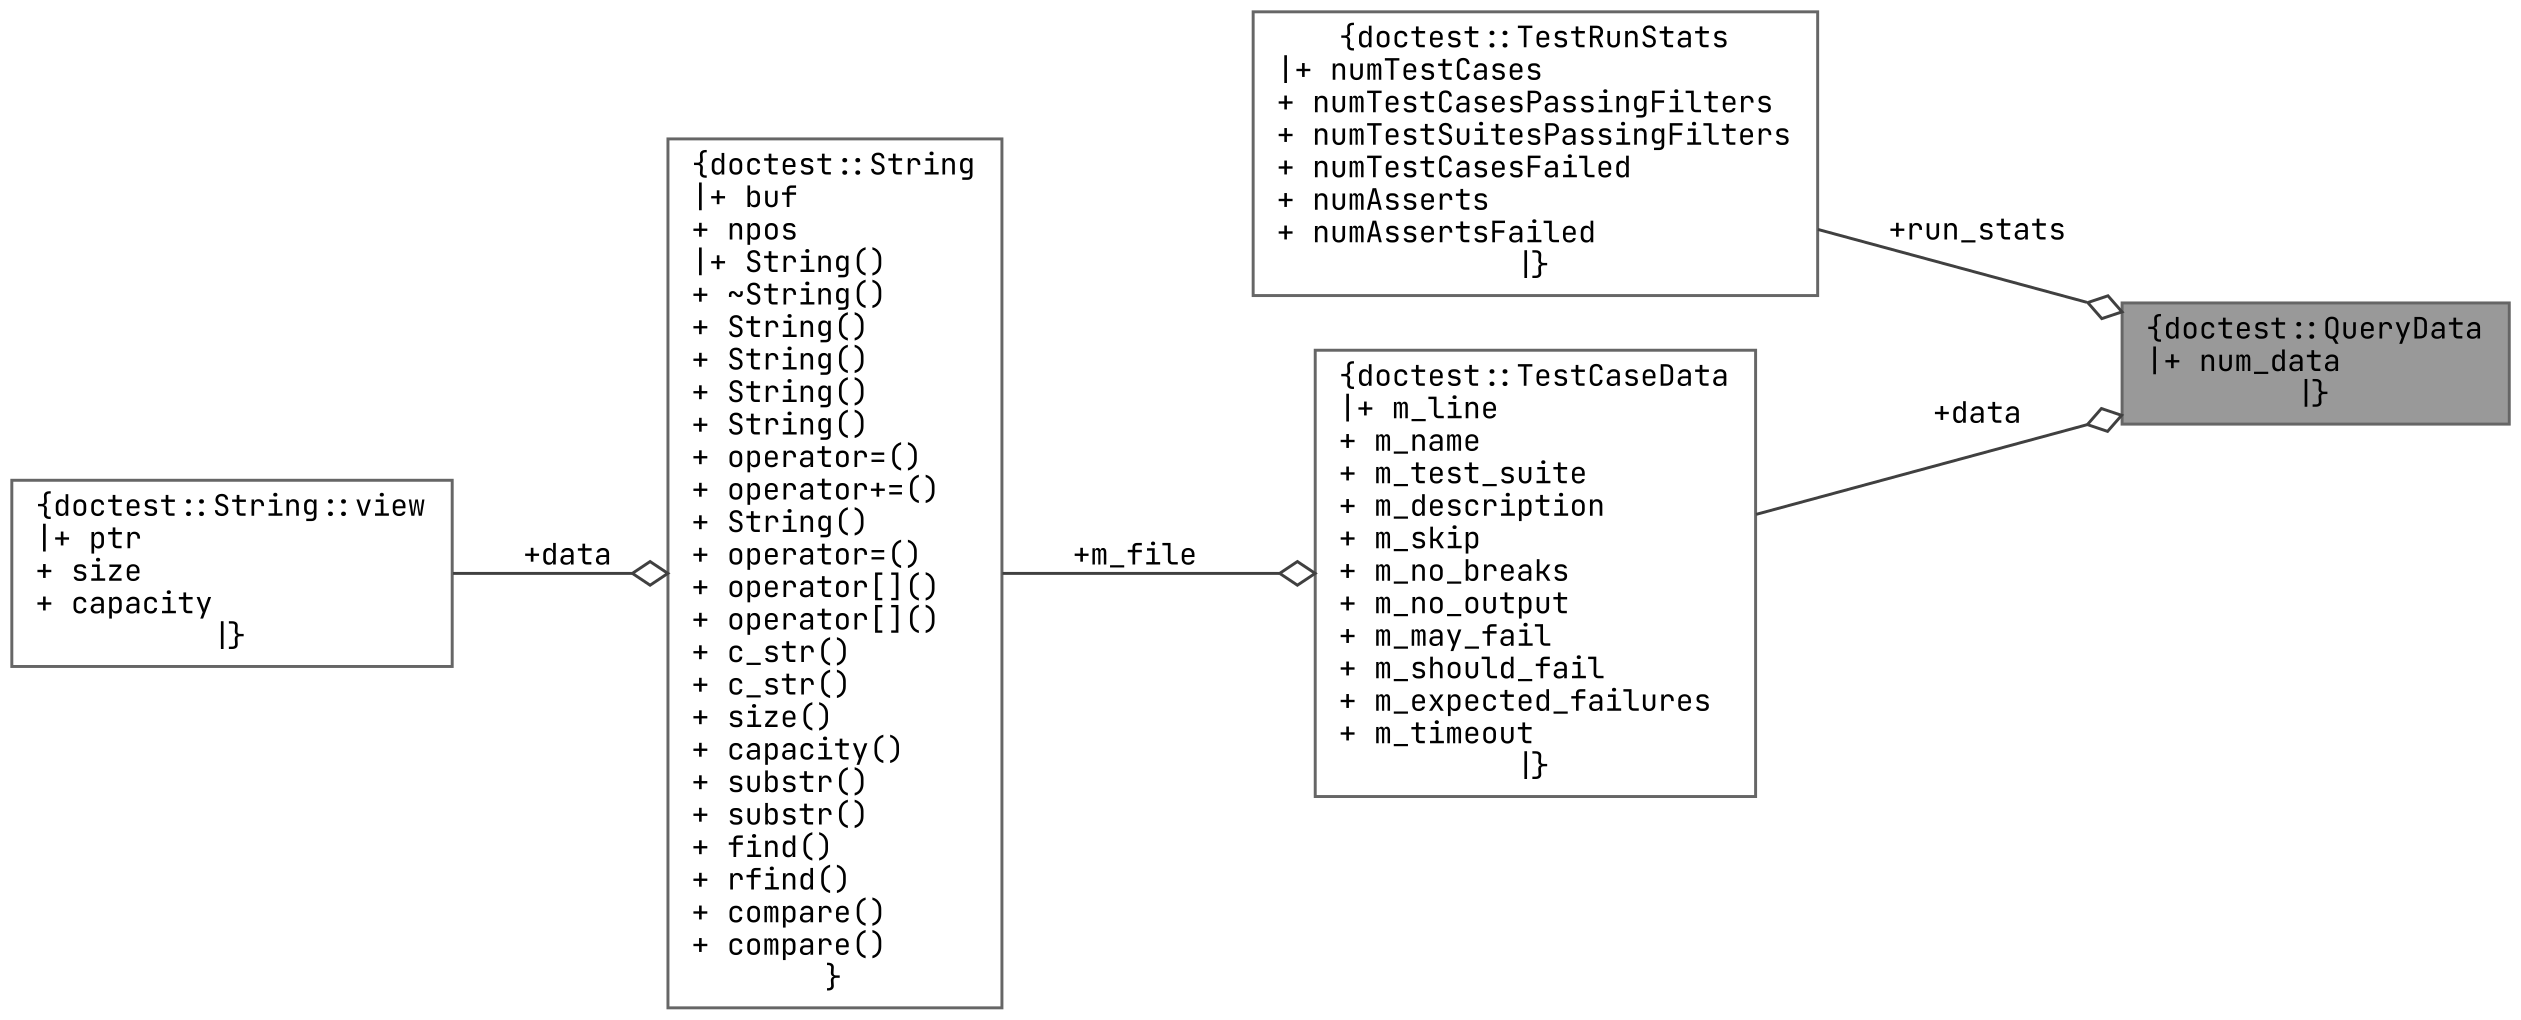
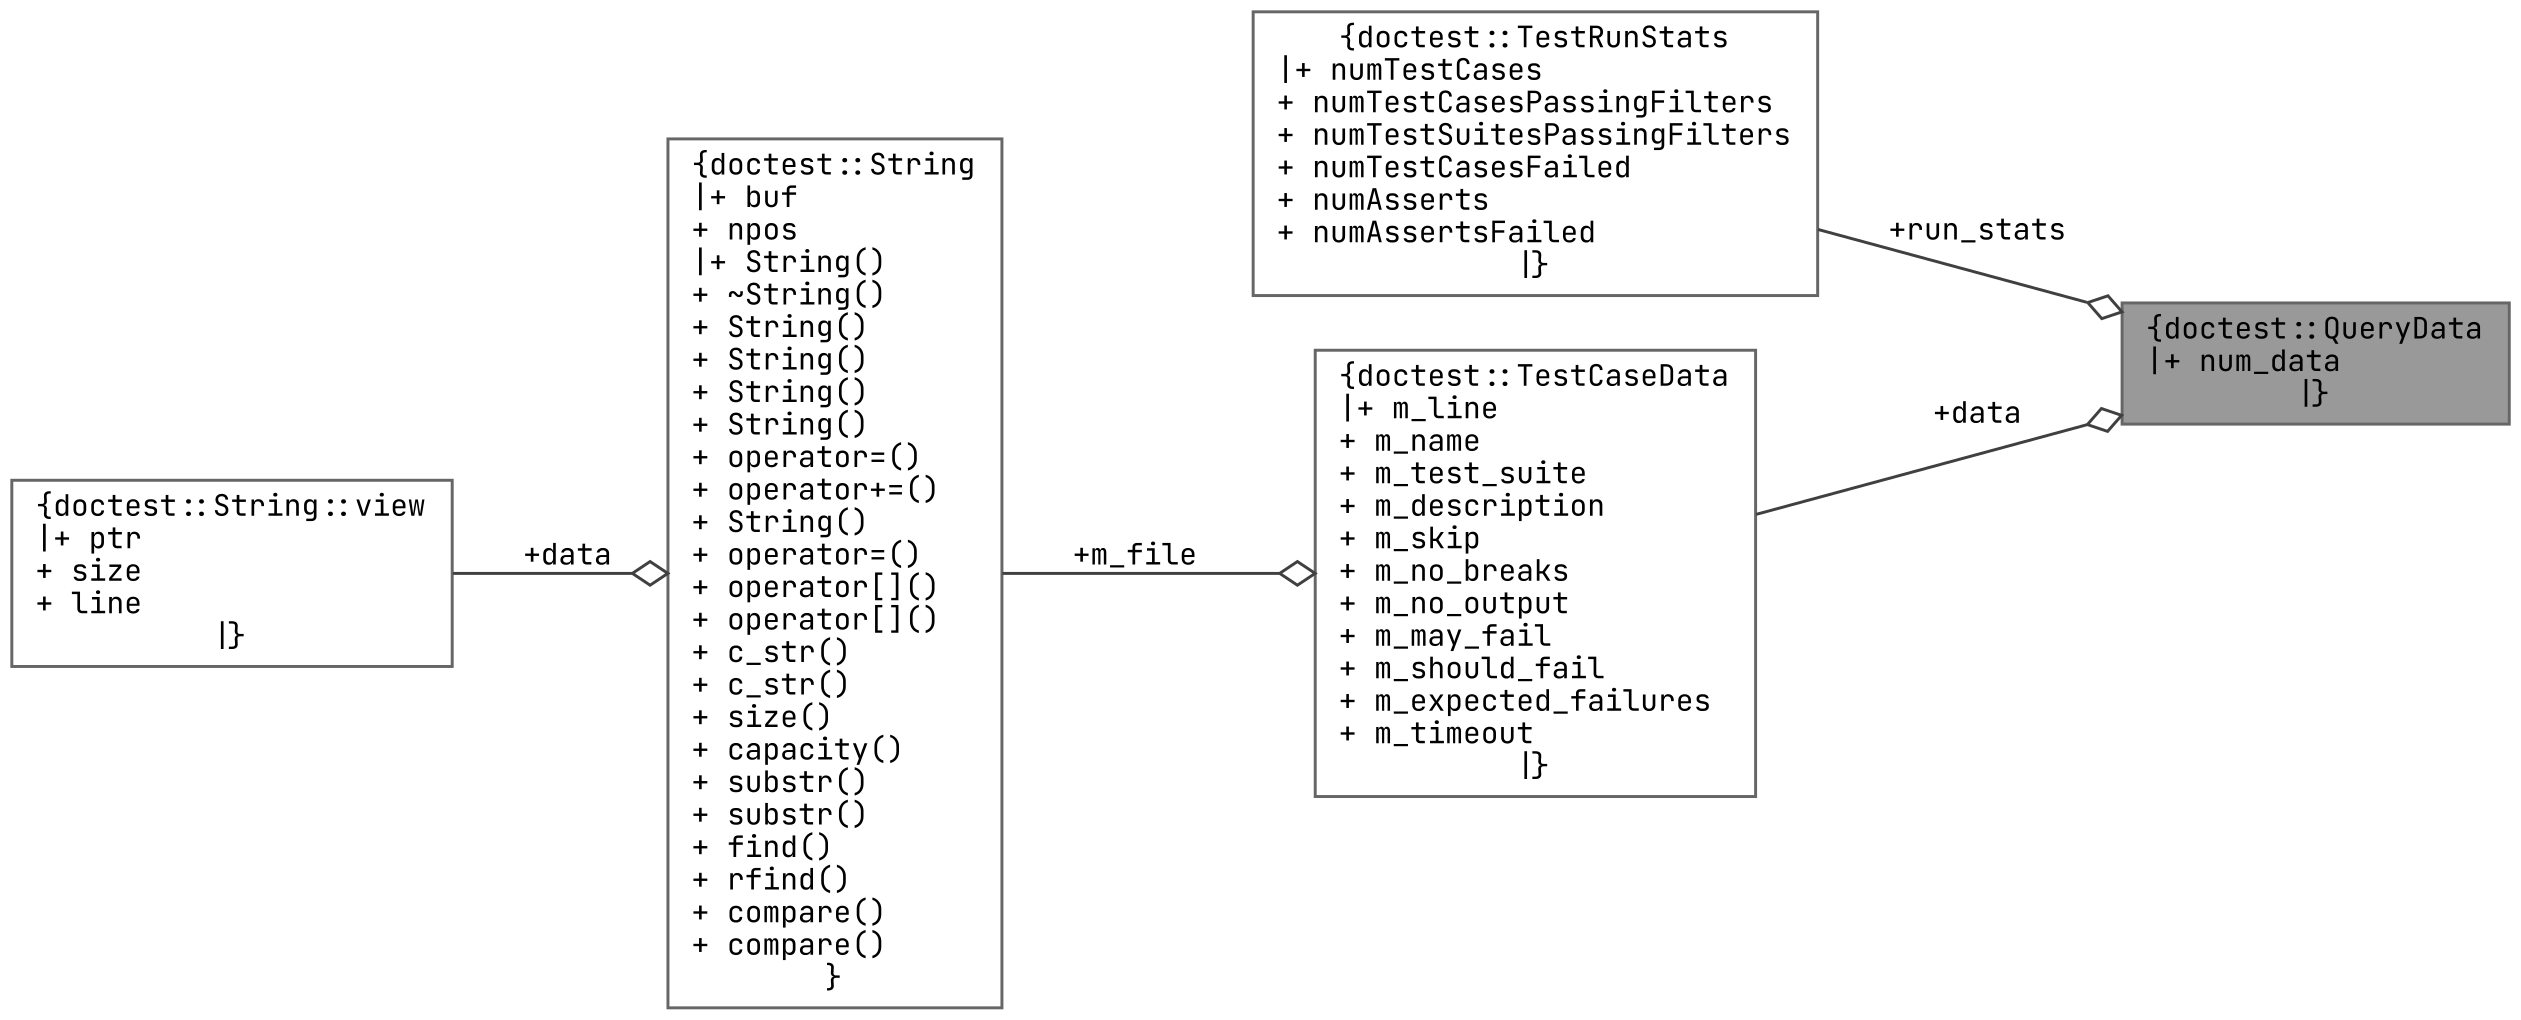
  digraph {
    rankdir=LR
    fontname="JetBrains Mono"
    node [color=gray40 fillcolor=white fontname="JetBrains Mono" fontsize=10 shape=box style=filled]
    edge [arrowhead=odiamond color=grey25 fontname="JetBrains Mono" fontsize=10 labelfontname=Helvetica labelfontsize=10 style=solid]
    n1 [fillcolor=grey60 fontcolor=black height=0.2 label="{doctest::QueryData\n|+ num_data\l|}" width=0.4]
    n2 [height=0.2 label="{doctest::TestRunStats\n|+ numTestCases\l+ numTestCasesPassingFilters\l+ numTestSuitesPassingFilters\l+ numTestCasesFailed\l+ numAsserts\l+ numAssertsFailed\l|}" width=0.4]
    n3 [height=0.2 label="{doctest::TestCaseData\n|+ m_line\l+ m_name\l+ m_test_suite\l+ m_description\l+ m_skip\l+ m_no_breaks\l+ m_no_output\l+ m_may_fail\l+ m_should_fail\l+ m_expected_failures\l+ m_timeout\l|}" width=0.4]
    n4 [height=0.2 label="{doctest::String\n|+ buf\l+ npos\l|+ String()\l+ ~String()\l+ String()\l+ String()\l+ String()\l+ String()\l+ operator=()\l+ operator+=()\l+ String()\l+ operator=()\l+ operator[]()\l+ operator[]()\l+ c_str()\l+ c_str()\l+ size()\l+ capacity()\l+ substr()\l+ substr()\l+ find()\l+ rfind()\l+ compare()\l+ compare()\l}" width=0.4]
-   n5 [height=0.2 label="{doctest::String::view\n|+ ptr\l+ size\l+ capacity\l|}" width=0.4]
+   n5 [height=0.2 label="{doctest::String::view\n|+ ptr\l+ size\l+ line\l|}" width=0.4]
    n2 -> n1 [label=" +run_stats"]
    n3 -> n1 [label=" +data"]
    n4 -> n3 [label=" +m_file"]
    n5 -> n4 [label=" +data"]
  }
